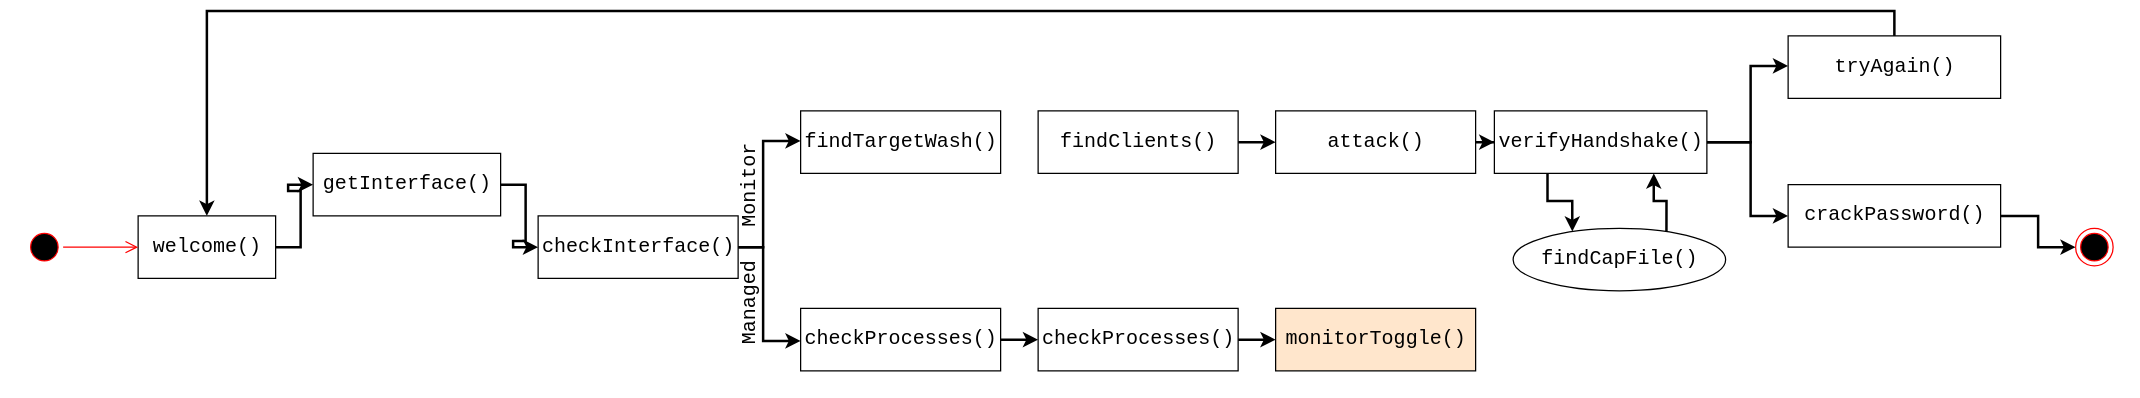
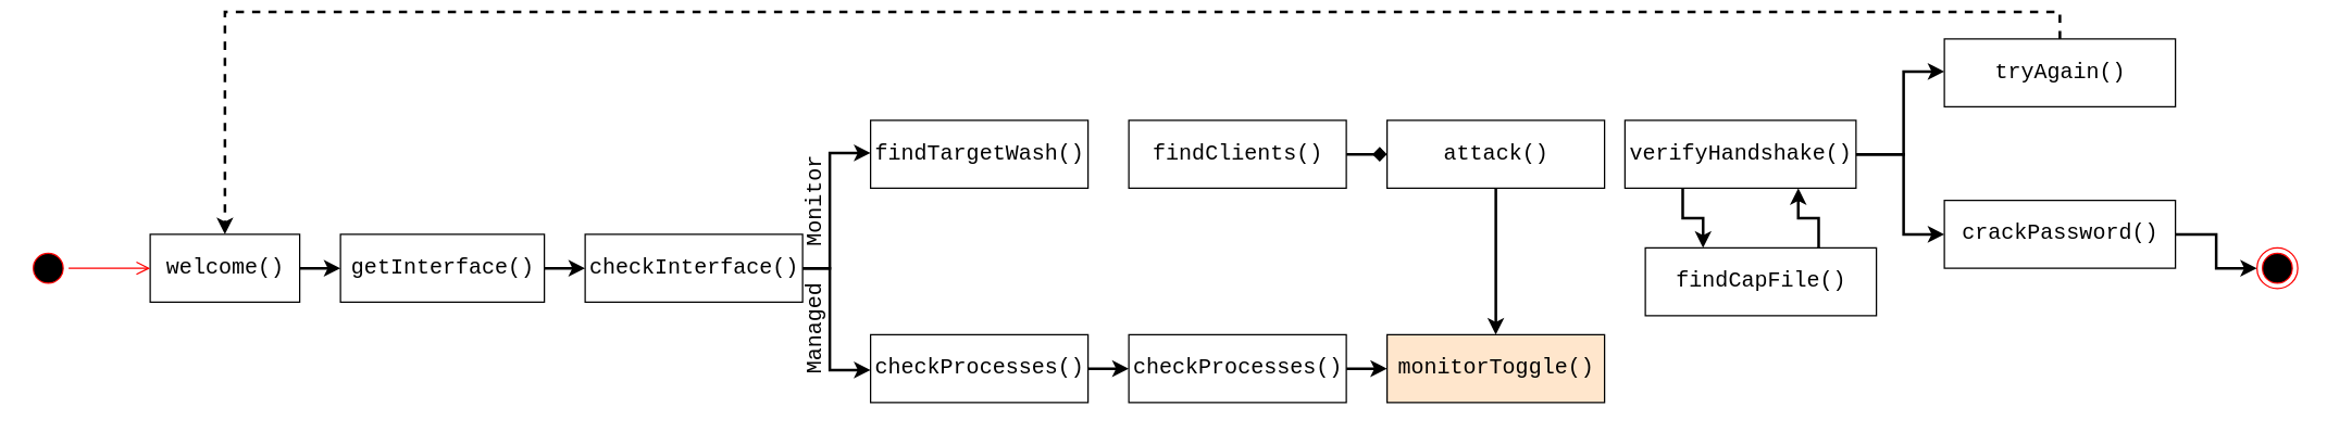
  <mxCell id="0" />
  <mxCell id="1" parent="0" />
  <mxCell id="2" value="" style="edgeStyle=orthogonalEdgeStyle;rounded=0;orthogonalLoop=1;jettySize=auto;html=1;fontFamily=Courier New;strokeWidth=2;" edge="1" parent="1" source="3" target="5"><mxGeometry relative="1" as="geometry" /></mxCell>
  <mxCell id="3" value="welcome()" style="html=1;fontFamily=Courier New;fontSize=16;" vertex="1" parent="1"><mxGeometry x="110" y="164" width="110" height="50" as="geometry" /></mxCell>
  <mxCell id="4" value="" style="edgeStyle=orthogonalEdgeStyle;rounded=0;orthogonalLoop=1;jettySize=auto;html=1;fontFamily=Courier New;fontSize=16;strokeWidth=2;" edge="1" parent="1" source="5" target="8"><mxGeometry relative="1" as="geometry" /></mxCell>
- <mxCell id="5" value="getInterface()" style="html=1;fontFamily=Courier New;fontSize=16;" vertex="1" parent="1"><mxGeometry x="250" y="114" width="150" height="50" as="geometry" /></mxCell>
+ <mxCell id="5" value="getInterface()" style="html=1;fontFamily=Courier New;fontSize=16;" vertex="1" parent="1"><mxGeometry x="250" y="164" width="150" height="50" as="geometry" /></mxCell>
  <mxCell id="6" style="edgeStyle=orthogonalEdgeStyle;rounded=0;orthogonalLoop=1;jettySize=auto;html=1;exitX=1;exitY=0.5;exitDx=0;exitDy=0;strokeWidth=2;fontFamily=Courier New;fontSize=16;" edge="1" parent="1" source="8"><mxGeometry relative="1" as="geometry"><mxPoint x="640" y="104" as="targetPoint" /><Array as="points"><mxPoint x="610" y="189" /><mxPoint x="610" y="104" /><mxPoint x="630" y="104" /></Array></mxGeometry></mxCell>
  <mxCell id="7" style="edgeStyle=orthogonalEdgeStyle;rounded=0;orthogonalLoop=1;jettySize=auto;html=1;exitX=1;exitY=0.5;exitDx=0;exitDy=0;strokeWidth=2;fontFamily=Courier New;fontSize=16;" edge="1" parent="1" source="8"><mxGeometry relative="1" as="geometry"><mxPoint x="640" y="264" as="targetPoint" /><Array as="points"><mxPoint x="610" y="189" /><mxPoint x="610" y="264" /><mxPoint x="630" y="264" /></Array></mxGeometry></mxCell>
  <mxCell id="8" value="checkInterface()" style="html=1;fontFamily=Courier New;fontSize=16;" vertex="1" parent="1"><mxGeometry x="430" y="164" width="160" height="50" as="geometry" /></mxCell>
  <mxCell id="9" value="" style="ellipse;html=1;shape=startState;fillColor=#000000;strokeColor=#ff0000;" vertex="1" parent="1"><mxGeometry x="20" y="174" width="30" height="30" as="geometry" /></mxCell>
  <mxCell id="10" value="" style="edgeStyle=orthogonalEdgeStyle;html=1;verticalAlign=bottom;endArrow=open;endSize=8;strokeColor=#ff0000;" edge="1" source="9" parent="1"><mxGeometry relative="1" as="geometry"><mxPoint x="110" y="189" as="targetPoint" /></mxGeometry></mxCell>
  <mxCell id="11" value="findTargetWash()" style="html=1;fontFamily=Courier New;fontSize=16;" vertex="1" parent="1"><mxGeometry x="640" y="80" width="160" height="50" as="geometry" /></mxCell>
- <mxCell id="12" value="" style="edgeStyle=orthogonalEdgeStyle;rounded=0;orthogonalLoop=1;jettySize=auto;html=1;strokeWidth=2;fontFamily=Courier New;fontSize=16;" edge="1" parent="1" source="13" target="15"><mxGeometry relative="1" as="geometry" /></mxCell>
+ <mxCell id="12" value="" style="edgeStyle=orthogonalEdgeStyle;rounded=0;orthogonalLoop=1;jettySize=auto;html=1;strokeWidth=2;fontFamily=Courier New;fontSize=16;endArrow=diamond;" edge="1" parent="1" source="13" target="15"><mxGeometry relative="1" as="geometry" /></mxCell>
  <mxCell id="13" value="findClients()" style="html=1;fontFamily=Courier New;fontSize=16;" vertex="1" parent="1"><mxGeometry x="830" y="80" width="160" height="50" as="geometry" /></mxCell>
- <mxCell id="14" value="" style="edgeStyle=orthogonalEdgeStyle;rounded=0;orthogonalLoop=1;jettySize=auto;html=1;strokeWidth=2;fontFamily=Courier New;fontSize=16;" edge="1" parent="1" source="15" target="19"><mxGeometry relative="1" as="geometry" /></mxCell>
+ <mxCell id="14" value="" style="edgeStyle=orthogonalEdgeStyle;rounded=0;orthogonalLoop=1;jettySize=auto;html=1;strokeWidth=2;fontFamily=Courier New;fontSize=16;" edge="1" parent="1" source="15" target="24"><mxGeometry relative="1" as="geometry" /></mxCell>
  <mxCell id="15" value="attack()" style="html=1;fontFamily=Courier New;fontSize=16;" vertex="1" parent="1"><mxGeometry x="1020" y="80" width="160" height="50" as="geometry" /></mxCell>
  <mxCell id="16" style="edgeStyle=orthogonalEdgeStyle;rounded=0;orthogonalLoop=1;jettySize=auto;html=1;exitX=0.25;exitY=1;exitDx=0;exitDy=0;entryX=0.25;entryY=0;entryDx=0;entryDy=0;strokeWidth=2;fontFamily=Courier New;fontSize=16;" edge="1" parent="1" source="19" target="28"><mxGeometry relative="1" as="geometry" /></mxCell>
  <mxCell id="17" style="edgeStyle=orthogonalEdgeStyle;rounded=0;orthogonalLoop=1;jettySize=auto;html=1;exitX=1;exitY=0.5;exitDx=0;exitDy=0;strokeWidth=2;fontFamily=Courier New;fontSize=16;" edge="1" parent="1" source="19"><mxGeometry relative="1" as="geometry"><mxPoint x="1430" y="44" as="targetPoint" /><Array as="points"><mxPoint x="1400" y="105" /><mxPoint x="1400" y="44" /><mxPoint x="1420" y="44" /></Array></mxGeometry></mxCell>
  <mxCell id="18" style="edgeStyle=orthogonalEdgeStyle;rounded=0;orthogonalLoop=1;jettySize=auto;html=1;exitX=1;exitY=0.5;exitDx=0;exitDy=0;strokeWidth=2;fontFamily=Courier New;fontSize=16;" edge="1" parent="1" source="19"><mxGeometry relative="1" as="geometry"><mxPoint x="1430" y="164" as="targetPoint" /><Array as="points"><mxPoint x="1400" y="105" /><mxPoint x="1400" y="164" /><mxPoint x="1420" y="164" /></Array></mxGeometry></mxCell>
  <mxCell id="19" value="verifyHandshake()" style="html=1;fontFamily=Courier New;fontSize=16;" vertex="1" parent="1"><mxGeometry x="1195" y="80" width="170" height="50" as="geometry" /></mxCell>
  <mxCell id="20" value="" style="edgeStyle=orthogonalEdgeStyle;rounded=0;orthogonalLoop=1;jettySize=auto;html=1;strokeWidth=2;fontFamily=Courier New;fontSize=16;" edge="1" parent="1" source="21" target="23"><mxGeometry relative="1" as="geometry" /></mxCell>
  <mxCell id="21" value="checkProcesses()" style="html=1;fontFamily=Courier New;fontSize=16;" vertex="1" parent="1"><mxGeometry x="640" y="238" width="160" height="50" as="geometry" /></mxCell>
  <mxCell id="22" value="" style="edgeStyle=orthogonalEdgeStyle;rounded=0;orthogonalLoop=1;jettySize=auto;html=1;strokeWidth=2;fontFamily=Courier New;fontSize=16;" edge="1" parent="1" source="23" target="24"><mxGeometry relative="1" as="geometry" /></mxCell>
  <mxCell id="23" value="checkProcesses()" style="html=1;fontFamily=Courier New;fontSize=16;" vertex="1" parent="1"><mxGeometry x="830" y="238" width="160" height="50" as="geometry" /></mxCell>
  <mxCell id="24" value="monitorToggle()" style="html=1;fontFamily=Courier New;fontSize=16;fillColor=#ffe6cc;" vertex="1" parent="1"><mxGeometry x="1020" y="238" width="160" height="50" as="geometry" /></mxCell>
  <mxCell id="25" value="Monitor" style="text;html=1;align=center;verticalAlign=middle;resizable=0;points=[];autosize=1;fontSize=16;fontFamily=Courier New;rotation=-90;" vertex="1" parent="1"><mxGeometry x="560" y="130" width="80" height="20" as="geometry" /></mxCell>
  <mxCell id="26" value="Managed" style="text;html=1;align=center;verticalAlign=middle;resizable=0;points=[];autosize=1;fontSize=16;fontFamily=Courier New;rotation=-90;" vertex="1" parent="1"><mxGeometry x="560" y="224" width="80" height="20" as="geometry" /></mxCell>
  <mxCell id="27" style="edgeStyle=orthogonalEdgeStyle;rounded=0;orthogonalLoop=1;jettySize=auto;html=1;exitX=0.75;exitY=0;exitDx=0;exitDy=0;entryX=0.75;entryY=1;entryDx=0;entryDy=0;strokeWidth=2;fontFamily=Courier New;fontSize=16;" edge="1" parent="1" source="28" target="19"><mxGeometry relative="1" as="geometry" /></mxCell>
- <mxCell id="28" value="findCapFile()" style="ellipse;html=1;fontFamily=Courier New;fontSize=16;" vertex="1" parent="1"><mxGeometry x="1210" y="174" width="170" height="50" as="geometry" /></mxCell>
+ <mxCell id="28" value="findCapFile()" style="html=1;fontFamily=Courier New;fontSize=16;" vertex="1" parent="1"><mxGeometry x="1210" y="174" width="170" height="50" as="geometry" /></mxCell>
  <mxCell id="29" style="edgeStyle=orthogonalEdgeStyle;rounded=0;orthogonalLoop=1;jettySize=auto;html=1;exitX=1;exitY=0.5;exitDx=0;exitDy=0;entryX=0;entryY=0.5;entryDx=0;entryDy=0;strokeWidth=2;fontFamily=Courier New;fontSize=16;" edge="1" parent="1" source="30" target="33"><mxGeometry relative="1" as="geometry" /></mxCell>
  <mxCell id="30" value="crackPassword()" style="html=1;fontFamily=Courier New;fontSize=16;" vertex="1" parent="1"><mxGeometry x="1430" y="139" width="170" height="50" as="geometry" /></mxCell>
- <mxCell id="31" style="edgeStyle=orthogonalEdgeStyle;rounded=0;orthogonalLoop=1;jettySize=auto;html=1;exitX=0.5;exitY=0;exitDx=0;exitDy=0;entryX=0.5;entryY=0;entryDx=0;entryDy=0;strokeWidth=2;fontFamily=Courier New;fontSize=16;" edge="1" parent="1" source="32" target="3"><mxGeometry relative="1" as="geometry" /></mxCell>
+ <mxCell id="31" style="edgeStyle=orthogonalEdgeStyle;rounded=0;orthogonalLoop=1;jettySize=auto;html=1;exitX=0.5;exitY=0;exitDx=0;exitDy=0;entryX=0.5;entryY=0;entryDx=0;entryDy=0;strokeWidth=2;fontFamily=Courier New;fontSize=16;dashed=1;" edge="1" parent="1" source="32" target="3"><mxGeometry relative="1" as="geometry" /></mxCell>
  <mxCell id="32" value="tryAgain()" style="html=1;fontFamily=Courier New;fontSize=16;" vertex="1" parent="1"><mxGeometry x="1430" y="20" width="170" height="50" as="geometry" /></mxCell>
  <mxCell id="33" value="" style="ellipse;html=1;shape=endState;fillColor=#000000;strokeColor=#ff0000;fontFamily=Courier New;fontSize=16;" vertex="1" parent="1"><mxGeometry x="1660" y="174" width="30" height="30" as="geometry" /></mxCell>
